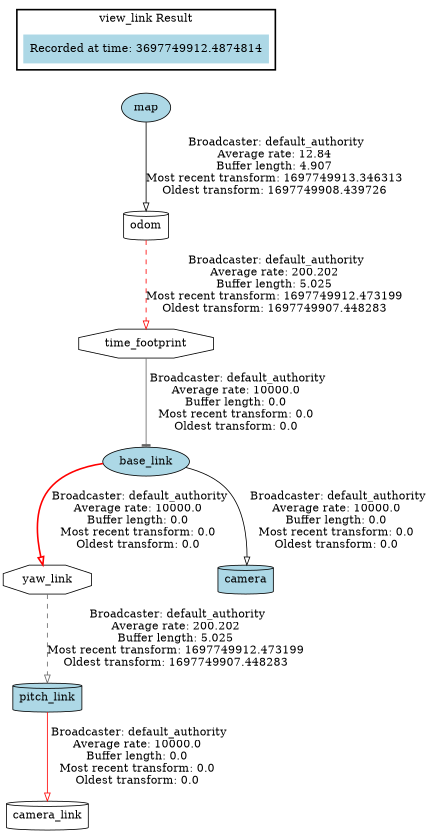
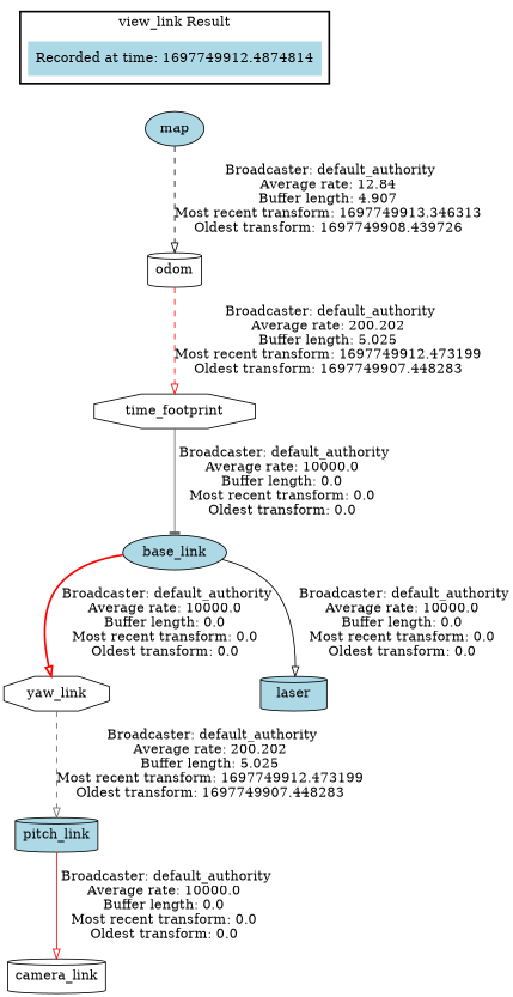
  digraph {
    node [fillcolor=lightblue shape=cylinder style=filled]
    edge [style=dashed arrowhead=onormal color=red]
-   "Recorded at time: 1697749912.4874814" [shape=plaintext label="Recorded at time: 3697749912.4874814"]
+   "Recorded at time: 1697749912.4874814" [shape=plaintext]
    map [shape=ellipse]
    yaw_link [fillcolor=white shape=octagon]
    pitch_link
    camera_link [fillcolor=white]
    base_link [shape=ellipse]
-   laser [label=camera]
+   laser
    odom [fillcolor=white]
    n9 [fillcolor=white label=time_footprint shape=octagon]
    subgraph cluster_1 {
      color=black
      label="view_link Result"
      style=bold
      "Recorded at time: 1697749912.4874814"
    }
    "Recorded at time: 1697749912.4874814" -> map [style=invis arrowhead="" color=""]
-   map -> odom [color=black label=" Broadcaster: default_authority\nAverage rate: 12.84\nBuffer length: 4.907\nMost recent transform: 1697749913.346313\nOldest transform: 1697749908.439726\n" style=solid]
+   map -> odom [color=black label=" Broadcaster: default_authority\nAverage rate: 12.84\nBuffer length: 4.907\nMost recent transform: 1697749913.346313\nOldest transform: 1697749908.439726\n"]
    yaw_link -> pitch_link [color=gray40 label=" Broadcaster: default_authority\nAverage rate: 200.202\nBuffer length: 5.025\nMost recent transform: 1697749912.473199\nOldest transform: 1697749907.448283\n"]
    pitch_link -> camera_link [label=" Broadcaster: default_authority\nAverage rate: 10000.0\nBuffer length: 0.0\nMost recent transform: 0.0\nOldest transform: 0.0\n" style=solid]
    base_link -> yaw_link [label=" Broadcaster: default_authority\nAverage rate: 10000.0\nBuffer length: 0.0\nMost recent transform: 0.0\nOldest transform: 0.0\n" style=bold]
    base_link -> laser [color=black label=" Broadcaster: default_authority\nAverage rate: 10000.0\nBuffer length: 0.0\nMost recent transform: 0.0\nOldest transform: 0.0\n" style=solid]
    odom -> n9 [label=" Broadcaster: default_authority\nAverage rate: 200.202\nBuffer length: 5.025\nMost recent transform: 1697749912.473199\nOldest transform: 1697749907.448283\n"]
    n9 -> base_link [arrowhead=tee color=gray40 label=" Broadcaster: default_authority\nAverage rate: 10000.0\nBuffer length: 0.0\nMost recent transform: 0.0\nOldest transform: 0.0\n" style=solid]
  }
